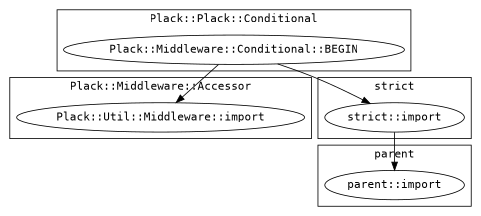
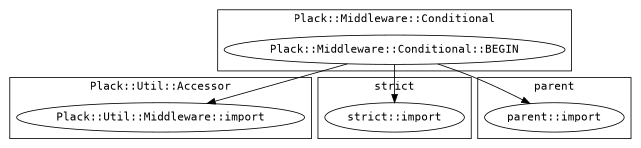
  digraph {
    fontname="DejaVu Sans Mono"
    node [fontname="DejaVu Sans Mono"]
    edge [fontname="DejaVu Sans Mono"]
    n1 [label="Plack::Util::Middleware::import"]
    "strict::import"
    "Plack::Middleware::Conditional::BEGIN"
    "parent::import"
    subgraph cluster_1 {
-     label="Plack::Middleware::Accessor"
+     label="Plack::Util::Accessor"
      n1
    }
    subgraph cluster_2 {
      label="strict"
      "strict::import"
    }
    subgraph cluster_3 {
-     label="Plack::Plack::Conditional"
+     label="Plack::Middleware::Conditional"
      "Plack::Middleware::Conditional::BEGIN"
    }
    subgraph cluster_4 {
      label=parent
      "parent::import"
    }
    "Plack::Middleware::Conditional::BEGIN" -> n1
    "Plack::Middleware::Conditional::BEGIN" -> "strict::import"
-   "strict::import" -> "parent::import"
+   "Plack::Middleware::Conditional::BEGIN" -> "parent::import"
  }
